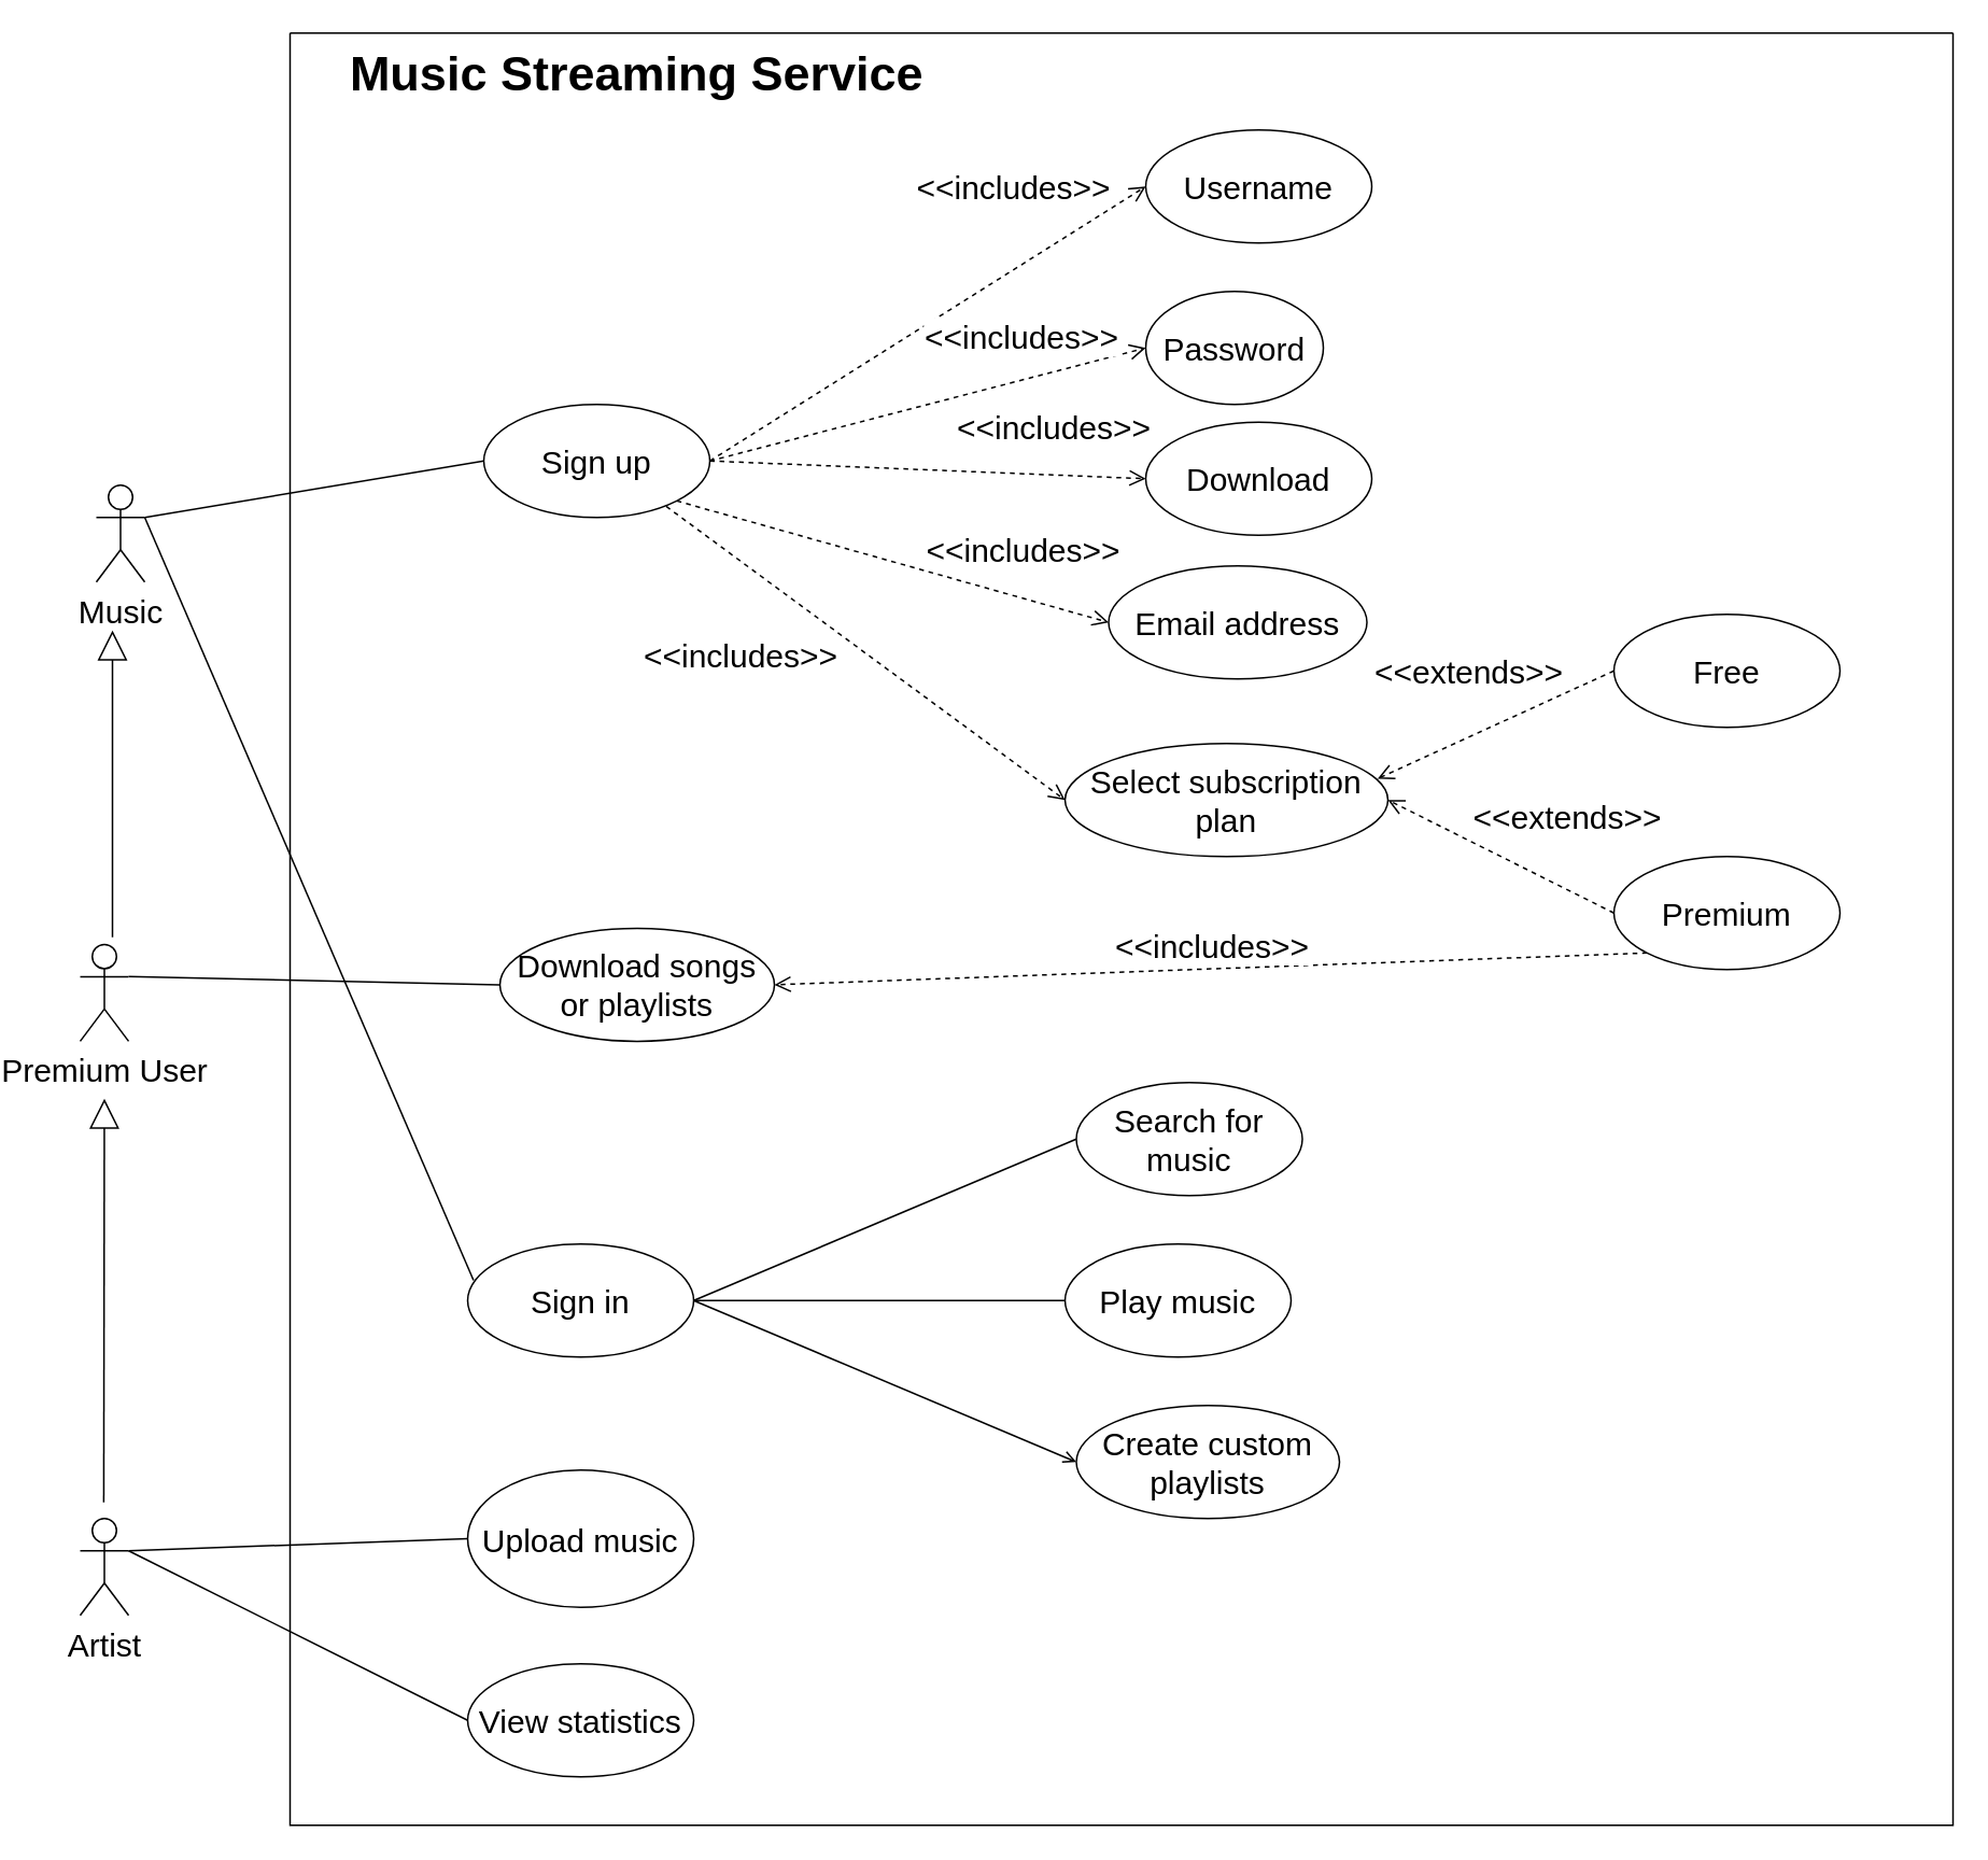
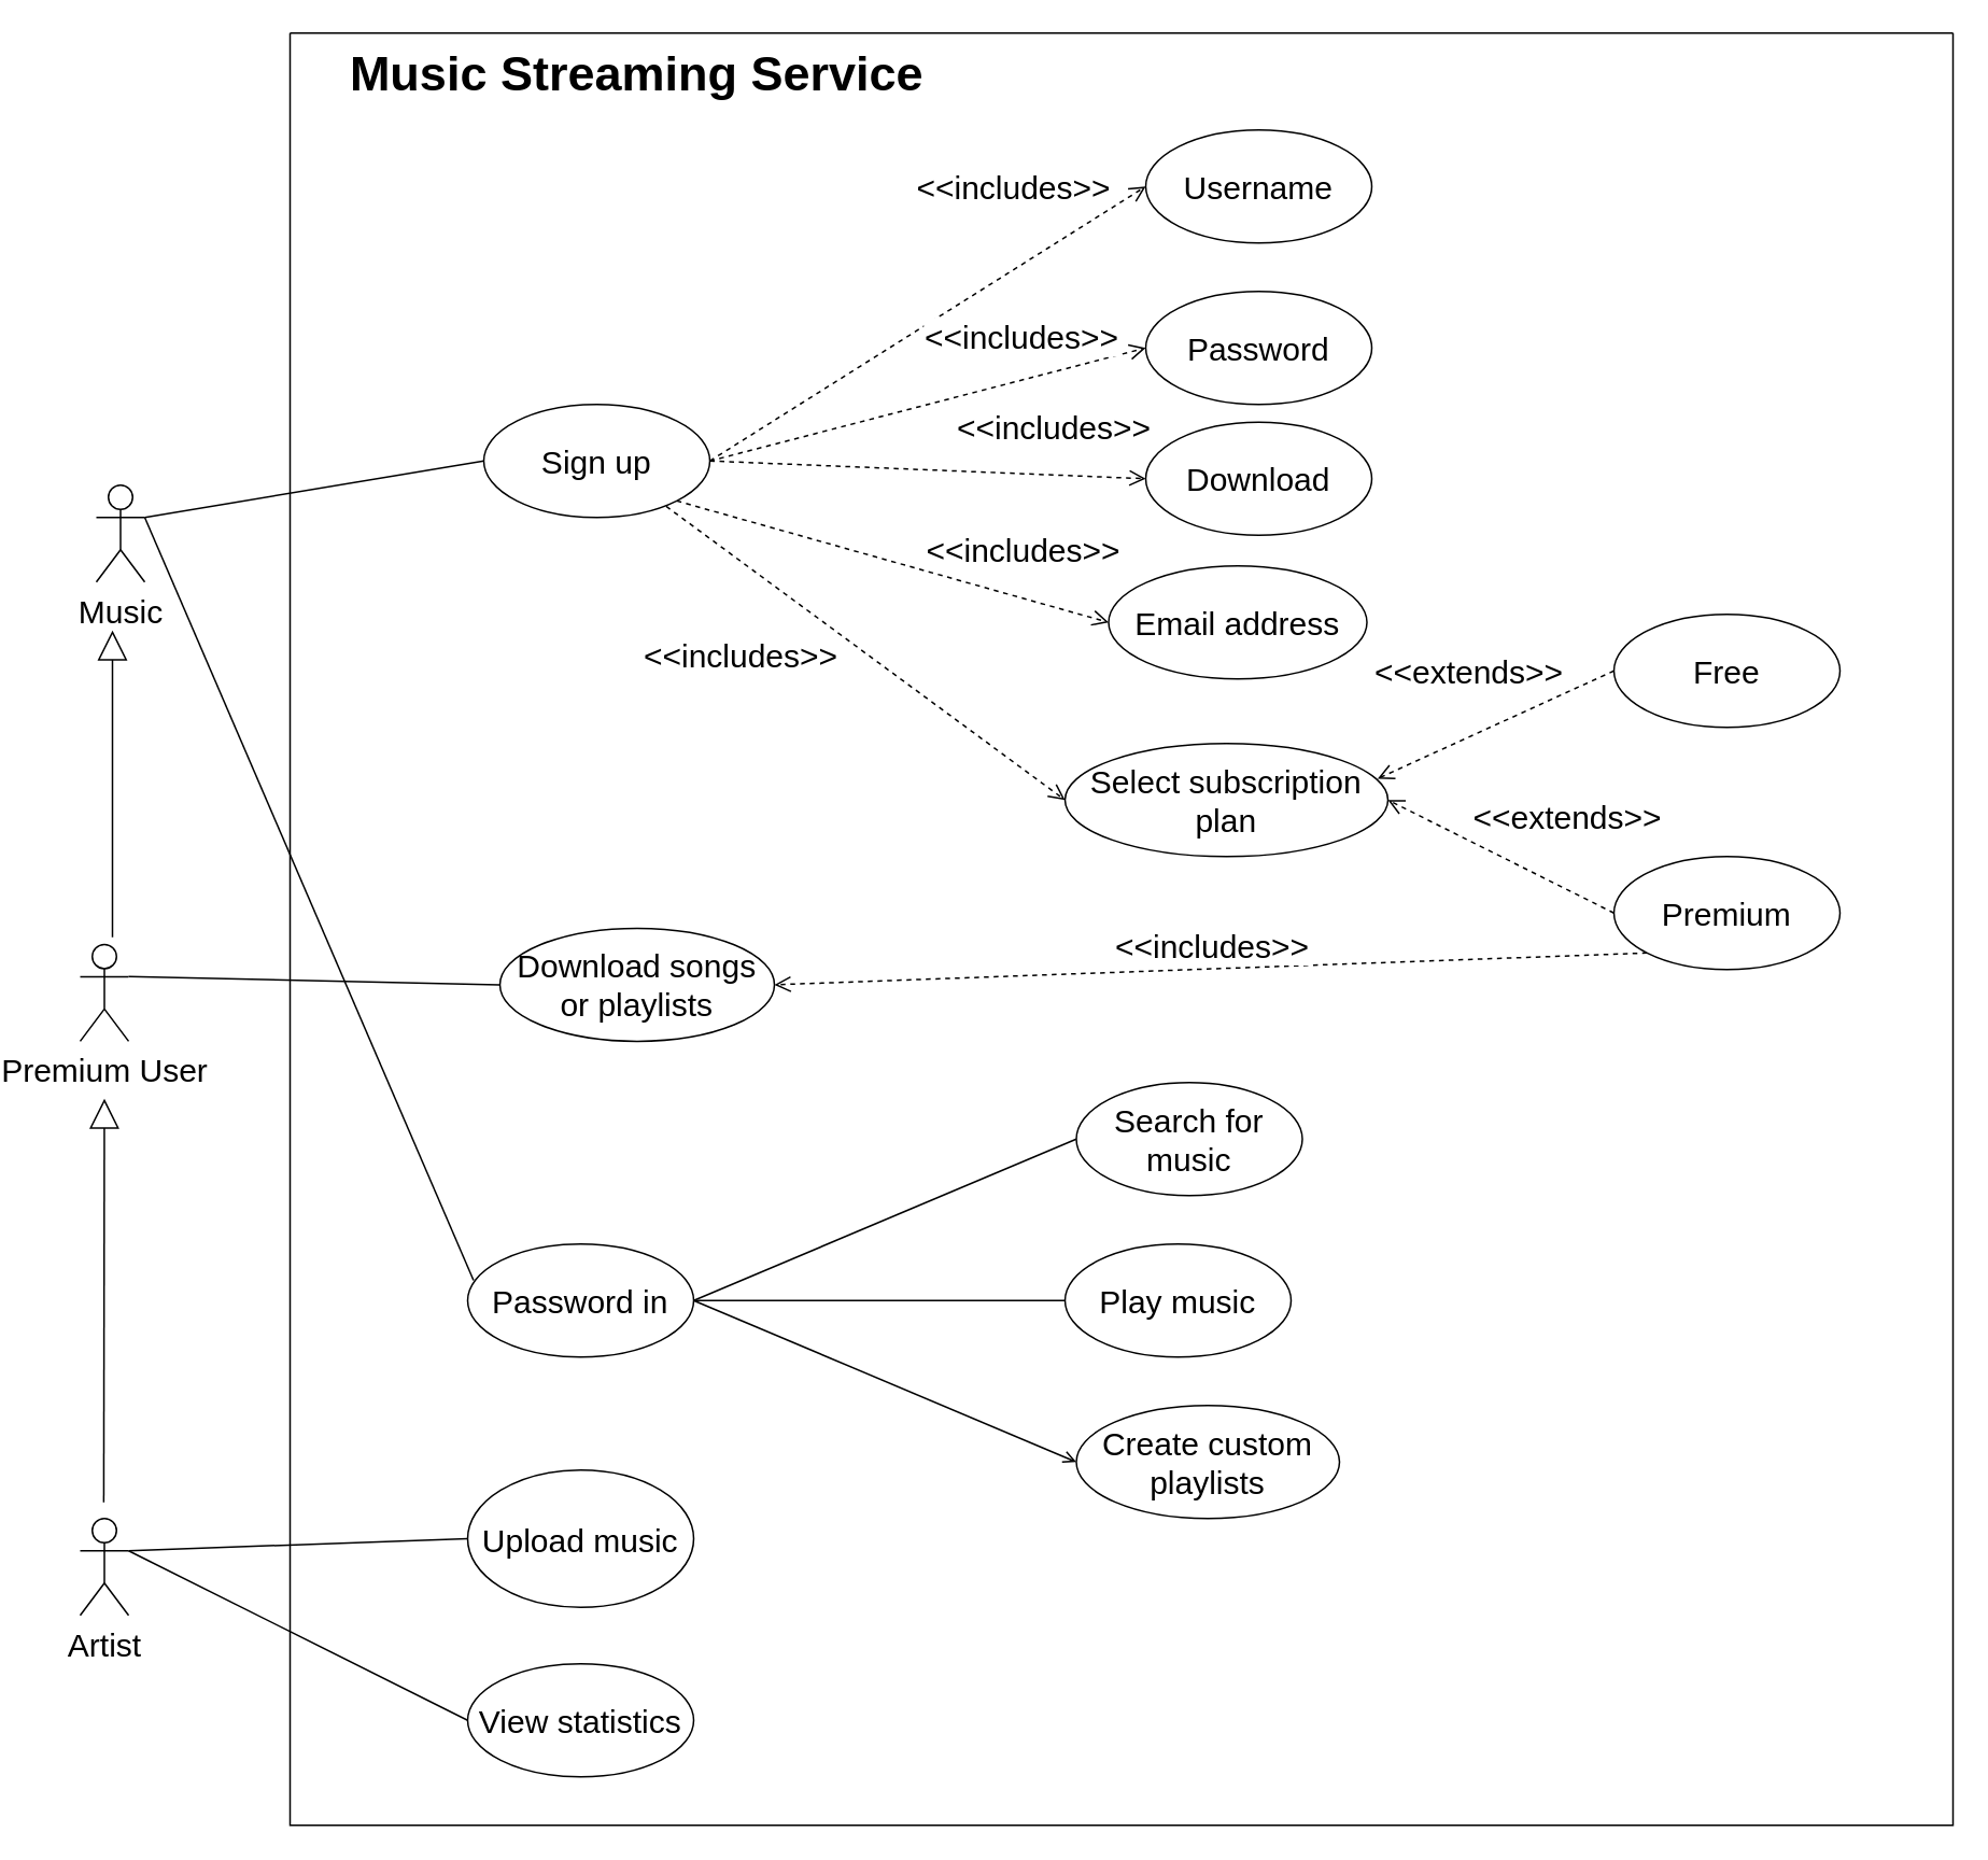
  <mxCell id="0" />
  <mxCell id="1" parent="0" />
  <mxCell id="2" value="Music" style="shape=umlActor;verticalLabelPosition=bottom;verticalAlign=top;html=1;outlineConnect=0;fontSize=20;" vertex="1" parent="1"><mxGeometry x="30" y="300" width="30" height="60" as="geometry" /></mxCell>
  <mxCell id="3" value="Premium User" style="shape=umlActor;verticalLabelPosition=bottom;verticalAlign=top;html=1;outlineConnect=0;fontSize=20;" vertex="1" parent="1"><mxGeometry x="20" y="584.43" width="30" height="60" as="geometry" /></mxCell>
  <mxCell id="4" value="Artist" style="shape=umlActor;verticalLabelPosition=bottom;verticalAlign=top;html=1;outlineConnect=0;fontSize=20;" vertex="1" parent="1"><mxGeometry x="20" y="940" width="30" height="60" as="geometry" /></mxCell>
  <mxCell id="5" value="" style="swimlane;startSize=0;fontSize=20;" vertex="1" parent="1"><mxGeometry x="150" y="20" width="1030" height="1110" as="geometry" /></mxCell>
  <mxCell id="6" value="&lt;h2&gt;&lt;span&gt;&lt;font&gt;Music Streaming Service&lt;/font&gt;&lt;/span&gt;&lt;/h2&gt;" style="text;html=1;align=center;verticalAlign=middle;whiteSpace=wrap;rounded=0;fontSize=20;" vertex="1" parent="5"><mxGeometry x="20" y="10" width="390" height="30" as="geometry" /></mxCell>
  <mxCell id="7" value="" style="endArrow=none;html=1;rounded=0;exitX=1;exitY=0.5;exitDx=0;exitDy=0;entryX=0;entryY=0.5;entryDx=0;entryDy=0;fontSize=20;" edge="1" parent="5" source="19" target="20"><mxGeometry width="50" height="50" relative="1" as="geometry"><mxPoint x="190" y="914.43" as="sourcePoint" /><mxPoint x="320" y="844.43" as="targetPoint" /></mxGeometry></mxCell>
  <mxCell id="8" value="" style="endArrow=none;html=1;rounded=0;exitX=1;exitY=0.5;exitDx=0;exitDy=0;entryX=0;entryY=0.5;entryDx=0;entryDy=0;fontSize=20;" edge="1" parent="5" source="19" target="21"><mxGeometry width="50" height="50" relative="1" as="geometry"><mxPoint x="190" y="914.43" as="sourcePoint" /><mxPoint x="320" y="954.43" as="targetPoint" /></mxGeometry></mxCell>
  <mxCell id="9" value="" style="endArrow=open;html=1;rounded=0;entryX=0;entryY=0.5;entryDx=0;entryDy=0;fontSize=20;exitX=1;exitY=0.5;exitDx=0;exitDy=0;" edge="1" parent="5" source="19" target="22"><mxGeometry width="50" height="50" relative="1" as="geometry"><mxPoint x="200" y="740" as="sourcePoint" /><mxPoint x="320" y="1064.43" as="targetPoint" /></mxGeometry></mxCell>
  <mxCell id="10" value="Sign up" style="ellipse;whiteSpace=wrap;html=1;fontSize=20;" vertex="1" parent="5"><mxGeometry x="120" y="230" width="140" height="70" as="geometry" /></mxCell>
  <mxCell id="11" value="Username" style="ellipse;whiteSpace=wrap;html=1;fontSize=20;" vertex="1" parent="5"><mxGeometry x="530" y="60" width="140" height="70" as="geometry" /></mxCell>
- <mxCell id="12" value="Password" style="ellipse;whiteSpace=wrap;html=1;fontSize=20;" vertex="1" parent="5"><mxGeometry x="530" y="160" width="110" height="70" as="geometry" /></mxCell>
+ <mxCell id="12" value="Password" style="ellipse;whiteSpace=wrap;html=1;fontSize=20;" vertex="1" parent="5"><mxGeometry x="530" y="160" width="140" height="70" as="geometry" /></mxCell>
  <mxCell id="13" value="Download" style="ellipse;whiteSpace=wrap;html=1;fontSize=20;" vertex="1" parent="5"><mxGeometry x="530" y="241" width="140" height="70" as="geometry" /></mxCell>
  <mxCell id="14" value="Email address" style="ellipse;whiteSpace=wrap;html=1;fontSize=20;" vertex="1" parent="5"><mxGeometry x="507" y="330" width="160" height="70" as="geometry" /></mxCell>
  <mxCell id="15" value="Free" style="ellipse;whiteSpace=wrap;html=1;fontSize=20;" vertex="1" parent="5"><mxGeometry x="820" y="360.0" width="140" height="70" as="geometry" /></mxCell>
  <mxCell id="16" value="Select subscription plan" style="ellipse;whiteSpace=wrap;html=1;fontSize=20;" vertex="1" parent="5"><mxGeometry x="480" y="440" width="200" height="70" as="geometry" /></mxCell>
  <mxCell id="17" value="Download songs or playlists" style="ellipse;whiteSpace=wrap;html=1;fontSize=20;" vertex="1" parent="5"><mxGeometry x="130" y="554.43" width="170" height="70" as="geometry" /></mxCell>
  <mxCell id="18" value="Premium" style="ellipse;whiteSpace=wrap;html=1;fontSize=20;" vertex="1" parent="5"><mxGeometry x="820" y="510.0" width="140" height="70" as="geometry" /></mxCell>
- <mxCell id="19" value="Sign in" style="ellipse;whiteSpace=wrap;html=1;fontSize=20;" vertex="1" parent="5"><mxGeometry x="110" y="750" width="140" height="70" as="geometry" /></mxCell>
+ <mxCell id="19" value="Password in" style="ellipse;whiteSpace=wrap;html=1;fontSize=20;" vertex="1" parent="5"><mxGeometry x="110" y="750" width="140" height="70" as="geometry" /></mxCell>
  <mxCell id="20" value="Search for music" style="ellipse;whiteSpace=wrap;html=1;fontSize=20;" vertex="1" parent="5"><mxGeometry x="487" y="650" width="140" height="70" as="geometry" /></mxCell>
  <mxCell id="21" value="Play music" style="ellipse;whiteSpace=wrap;html=1;fontSize=20;" vertex="1" parent="5"><mxGeometry x="480" y="750" width="140" height="70" as="geometry" /></mxCell>
  <mxCell id="22" value="Create custom playlists" style="ellipse;whiteSpace=wrap;html=1;fontSize=20;" vertex="1" parent="5"><mxGeometry x="487" y="850" width="163" height="70" as="geometry" /></mxCell>
  <mxCell id="23" value="View statistics" style="ellipse;whiteSpace=wrap;html=1;fontSize=20;" vertex="1" parent="5"><mxGeometry x="110" y="1010" width="140" height="70" as="geometry" /></mxCell>
  <mxCell id="24" value="Upload music" style="ellipse;whiteSpace=wrap;html=1;fontSize=20;" vertex="1" parent="5"><mxGeometry x="110" y="890" width="140" height="85" as="geometry" /></mxCell>
  <mxCell id="25" value="&amp;lt;&amp;lt;includes&amp;gt;&amp;gt;" style="html=1;verticalAlign=bottom;endArrow=open;dashed=1;endSize=8;curved=0;rounded=0;entryX=0;entryY=0.5;entryDx=0;entryDy=0;exitX=1;exitY=0.5;exitDx=0;exitDy=0;fontSize=20;" edge="1" parent="5" source="10" target="11"><mxGeometry x="0.52" y="31" relative="1" as="geometry"><mxPoint x="540" y="350" as="sourcePoint" /><mxPoint x="460" y="350" as="targetPoint" /><mxPoint as="offset" /></mxGeometry></mxCell>
  <mxCell id="26" value="&amp;lt;&amp;lt;includes&amp;gt;&amp;gt;" style="html=1;verticalAlign=bottom;endArrow=open;dashed=1;endSize=8;curved=0;rounded=0;entryX=0;entryY=0.5;entryDx=0;entryDy=0;exitX=1;exitY=1;exitDx=0;exitDy=0;fontSize=20;" edge="1" parent="5" source="10" target="14"><mxGeometry x="0.584" y="15" relative="1" as="geometry"><mxPoint x="300" y="241" as="sourcePoint" /><mxPoint x="570.0" y="171" as="targetPoint" /><mxPoint x="-1" as="offset" /></mxGeometry></mxCell>
  <mxCell id="27" value="&amp;lt;&amp;lt;includes&amp;gt;&amp;gt;" style="html=1;verticalAlign=bottom;endArrow=open;dashed=1;endSize=8;curved=0;rounded=0;entryX=0;entryY=0.5;entryDx=0;entryDy=0;exitX=0.807;exitY=0.902;exitDx=0;exitDy=0;exitPerimeter=0;fontSize=20;" edge="1" parent="5" source="10" target="16"><mxGeometry x="-0.34" y="-58" relative="1" as="geometry"><mxPoint x="270" y="275" as="sourcePoint" /><mxPoint x="520" y="191" as="targetPoint" /><mxPoint x="-1" as="offset" /></mxGeometry></mxCell>
  <mxCell id="28" value="&amp;lt;&amp;lt;extends&amp;gt;&amp;gt;" style="html=1;verticalAlign=bottom;endArrow=open;dashed=1;endSize=8;curved=0;rounded=0;entryX=0.968;entryY=0.311;entryDx=0;entryDy=0;exitX=0;exitY=0.5;exitDx=0;exitDy=0;entryPerimeter=0;fontSize=20;" edge="1" parent="5" source="15" target="16"><mxGeometry x="0.095" y="-24" relative="1" as="geometry"><mxPoint x="1040" y="292" as="sourcePoint" /><mxPoint x="770" y="216" as="targetPoint" /><mxPoint as="offset" /></mxGeometry></mxCell>
  <mxCell id="29" value="&amp;lt;&amp;lt;extends&amp;gt;&amp;gt;" style="html=1;verticalAlign=bottom;endArrow=open;dashed=1;endSize=8;curved=0;rounded=0;entryX=1;entryY=0.5;entryDx=0;entryDy=0;exitX=0;exitY=0.5;exitDx=0;exitDy=0;fontSize=20;" edge="1" parent="5" source="18" target="16"><mxGeometry x="-0.4" y="-27" relative="1" as="geometry"><mxPoint x="913.5" y="666" as="sourcePoint" /><mxPoint x="643.5" y="590" as="targetPoint" /><mxPoint x="1" as="offset" /></mxGeometry></mxCell>
  <mxCell id="30" value="&amp;lt;&amp;lt;includes&amp;gt;&amp;gt;" style="html=1;verticalAlign=bottom;endArrow=open;dashed=1;endSize=8;curved=0;rounded=0;exitX=0;exitY=1;exitDx=0;exitDy=0;fontSize=20;entryX=1;entryY=0.5;entryDx=0;entryDy=0;" edge="1" parent="5" source="18" target="17"><mxGeometry relative="1" as="geometry"><mxPoint x="470" y="520" as="sourcePoint" /><mxPoint x="747" y="702" as="targetPoint" /></mxGeometry></mxCell>
  <mxCell id="31" value="&amp;lt;&amp;lt;includes&amp;gt;&amp;gt;" style="html=1;verticalAlign=bottom;endArrow=open;dashed=1;endSize=8;curved=0;rounded=0;entryX=0;entryY=0.5;entryDx=0;entryDy=0;exitX=1;exitY=0.5;exitDx=0;exitDy=0;fontSize=20;" edge="1" parent="5" source="10" target="13"><mxGeometry x="0.584" y="15" relative="1" as="geometry"><mxPoint x="249" y="300" as="sourcePoint" /><mxPoint x="517" y="375" as="targetPoint" /><mxPoint x="-1" as="offset" /></mxGeometry></mxCell>
  <mxCell id="32" value="&amp;lt;&amp;lt;includes&amp;gt;&amp;gt;" style="html=1;verticalAlign=bottom;endArrow=open;dashed=1;endSize=8;curved=0;rounded=0;entryX=0;entryY=0.5;entryDx=0;entryDy=0;exitX=1;exitY=0.5;exitDx=0;exitDy=0;fontSize=20;" edge="1" parent="5" source="10" target="12"><mxGeometry x="0.446" y="12" relative="1" as="geometry"><mxPoint x="270" y="275" as="sourcePoint" /><mxPoint x="540" y="205" as="targetPoint" /><mxPoint as="offset" /></mxGeometry></mxCell>
  <mxCell id="33" value="" style="endArrow=none;html=1;rounded=0;exitX=1;exitY=0.333;exitDx=0;exitDy=0;exitPerimeter=0;entryX=0;entryY=0.5;entryDx=0;entryDy=0;fontSize=20;" edge="1" parent="1" source="3" target="17"><mxGeometry width="50" height="50" relative="1" as="geometry"><mxPoint x="70" y="170" as="sourcePoint" /><mxPoint x="230" y="684.43" as="targetPoint" /></mxGeometry></mxCell>
  <mxCell id="34" value="" style="endArrow=none;html=1;rounded=0;exitX=1;exitY=0.333;exitDx=0;exitDy=0;exitPerimeter=0;fontSize=20;entryX=0;entryY=0.5;entryDx=0;entryDy=0;" edge="1" parent="1" source="4" target="24"><mxGeometry width="50" height="50" relative="1" as="geometry"><mxPoint x="70" y="690" as="sourcePoint" /><mxPoint x="490" y="960" as="targetPoint" /></mxGeometry></mxCell>
  <mxCell id="35" value="" style="endArrow=none;html=1;rounded=0;exitX=1;exitY=0.333;exitDx=0;exitDy=0;exitPerimeter=0;entryX=0;entryY=0.5;entryDx=0;entryDy=0;fontSize=20;" edge="1" parent="1" source="4" target="23"><mxGeometry width="50" height="50" relative="1" as="geometry"><mxPoint x="80" y="700" as="sourcePoint" /><mxPoint x="494" y="1070" as="targetPoint" /></mxGeometry></mxCell>
  <mxCell id="36" value="" style="endArrow=block;endSize=16;endFill=0;html=1;rounded=0;fontSize=20;" edge="1" parent="1"><mxGeometry width="160" relative="1" as="geometry"><mxPoint x="40" y="580" as="sourcePoint" /><mxPoint x="40" y="390" as="targetPoint" /></mxGeometry></mxCell>
  <mxCell id="37" value="" style="endArrow=block;endSize=16;endFill=0;html=1;rounded=0;exitX=0.5;exitY=0;exitDx=0;exitDy=0;exitPerimeter=0;fontSize=20;" edge="1" parent="1"><mxGeometry width="160" relative="1" as="geometry"><mxPoint x="34.6" y="930" as="sourcePoint" /><mxPoint x="35" y="680" as="targetPoint" /></mxGeometry></mxCell>
  <mxCell id="38" value="" style="endArrow=none;html=1;rounded=0;exitX=1;exitY=0.333;exitDx=0;exitDy=0;exitPerimeter=0;entryX=0;entryY=0.5;entryDx=0;entryDy=0;fontSize=20;" edge="1" parent="1" source="2" target="10"><mxGeometry width="50" height="50" relative="1" as="geometry"><mxPoint x="60" y="540" as="sourcePoint" /><mxPoint x="280" y="240" as="targetPoint" /></mxGeometry></mxCell>
  <mxCell id="39" value="" style="endArrow=none;html=1;rounded=0;exitX=1;exitY=0.333;exitDx=0;exitDy=0;exitPerimeter=0;entryX=0.026;entryY=0.322;entryDx=0;entryDy=0;entryPerimeter=0;fontSize=20;" edge="1" parent="1" source="2" target="19"><mxGeometry width="50" height="50" relative="1" as="geometry"><mxPoint x="60" y="240" as="sourcePoint" /><mxPoint x="270" y="221" as="targetPoint" /></mxGeometry></mxCell>
